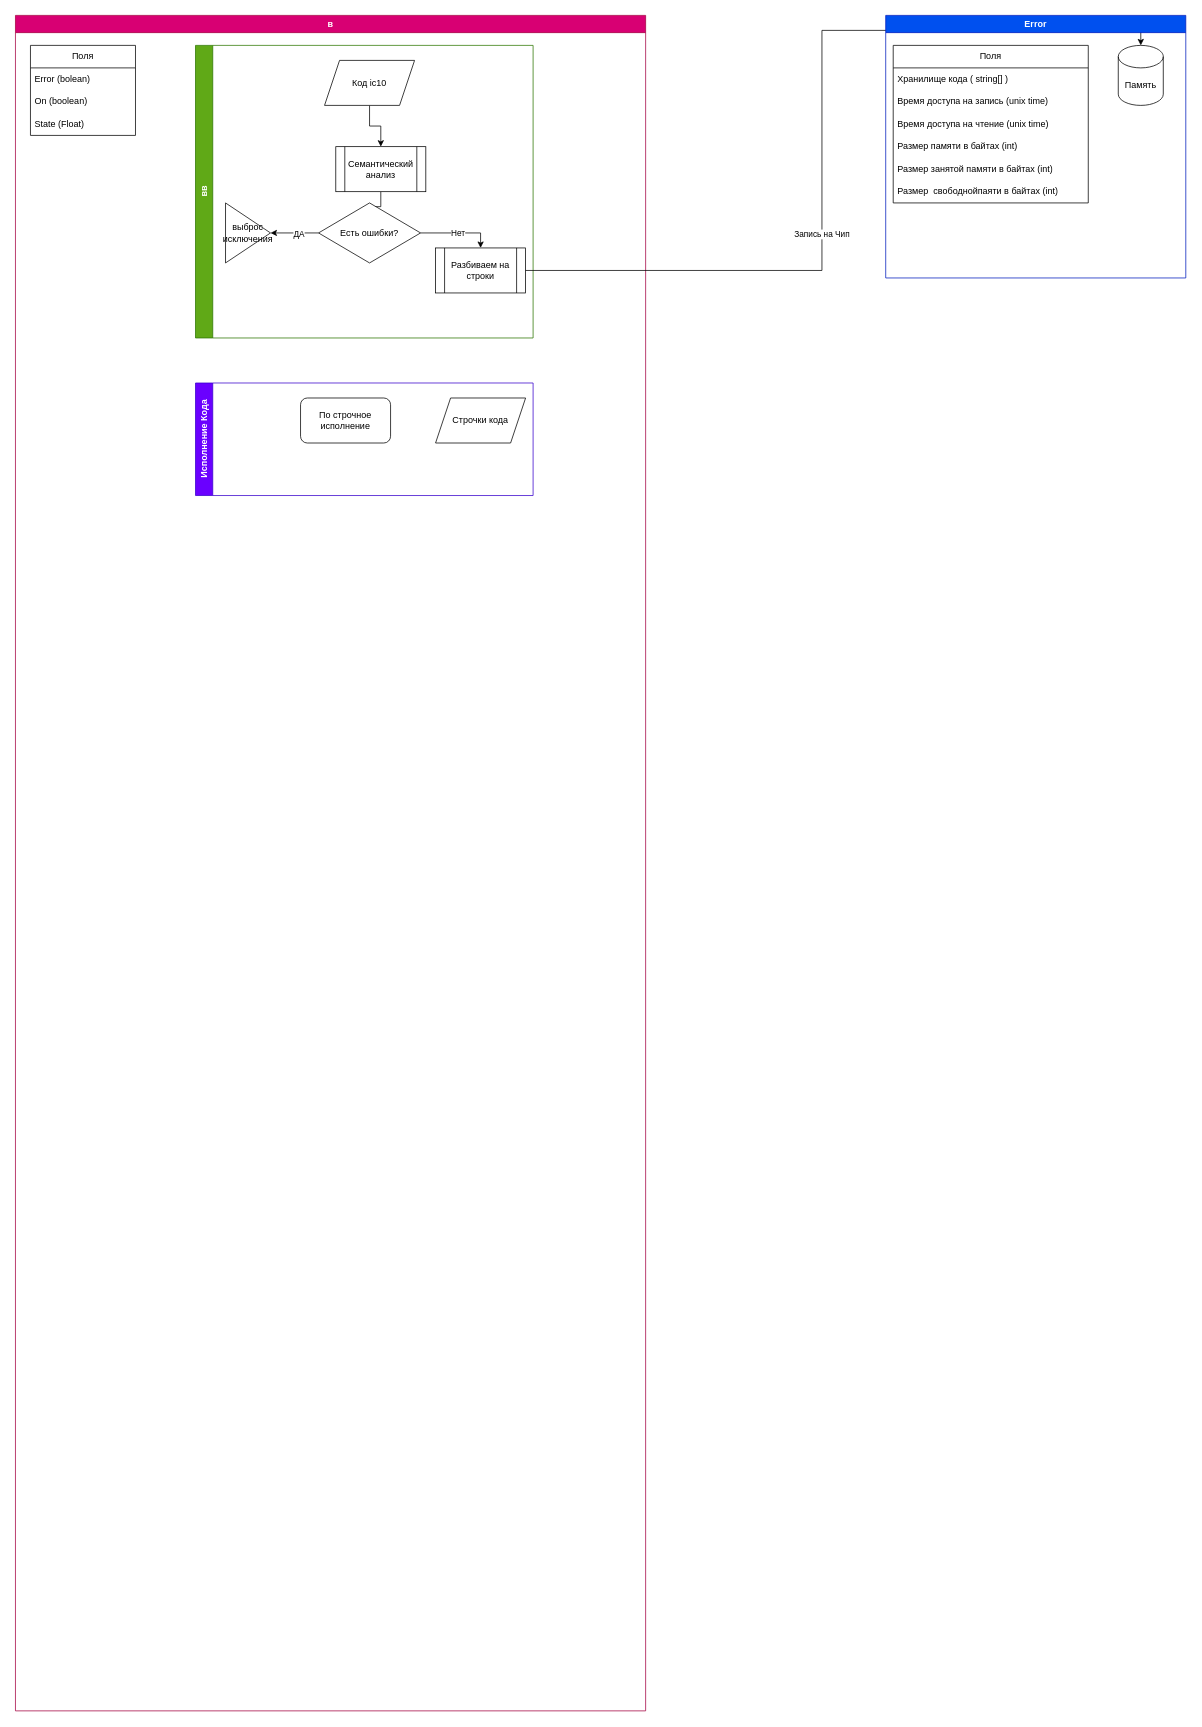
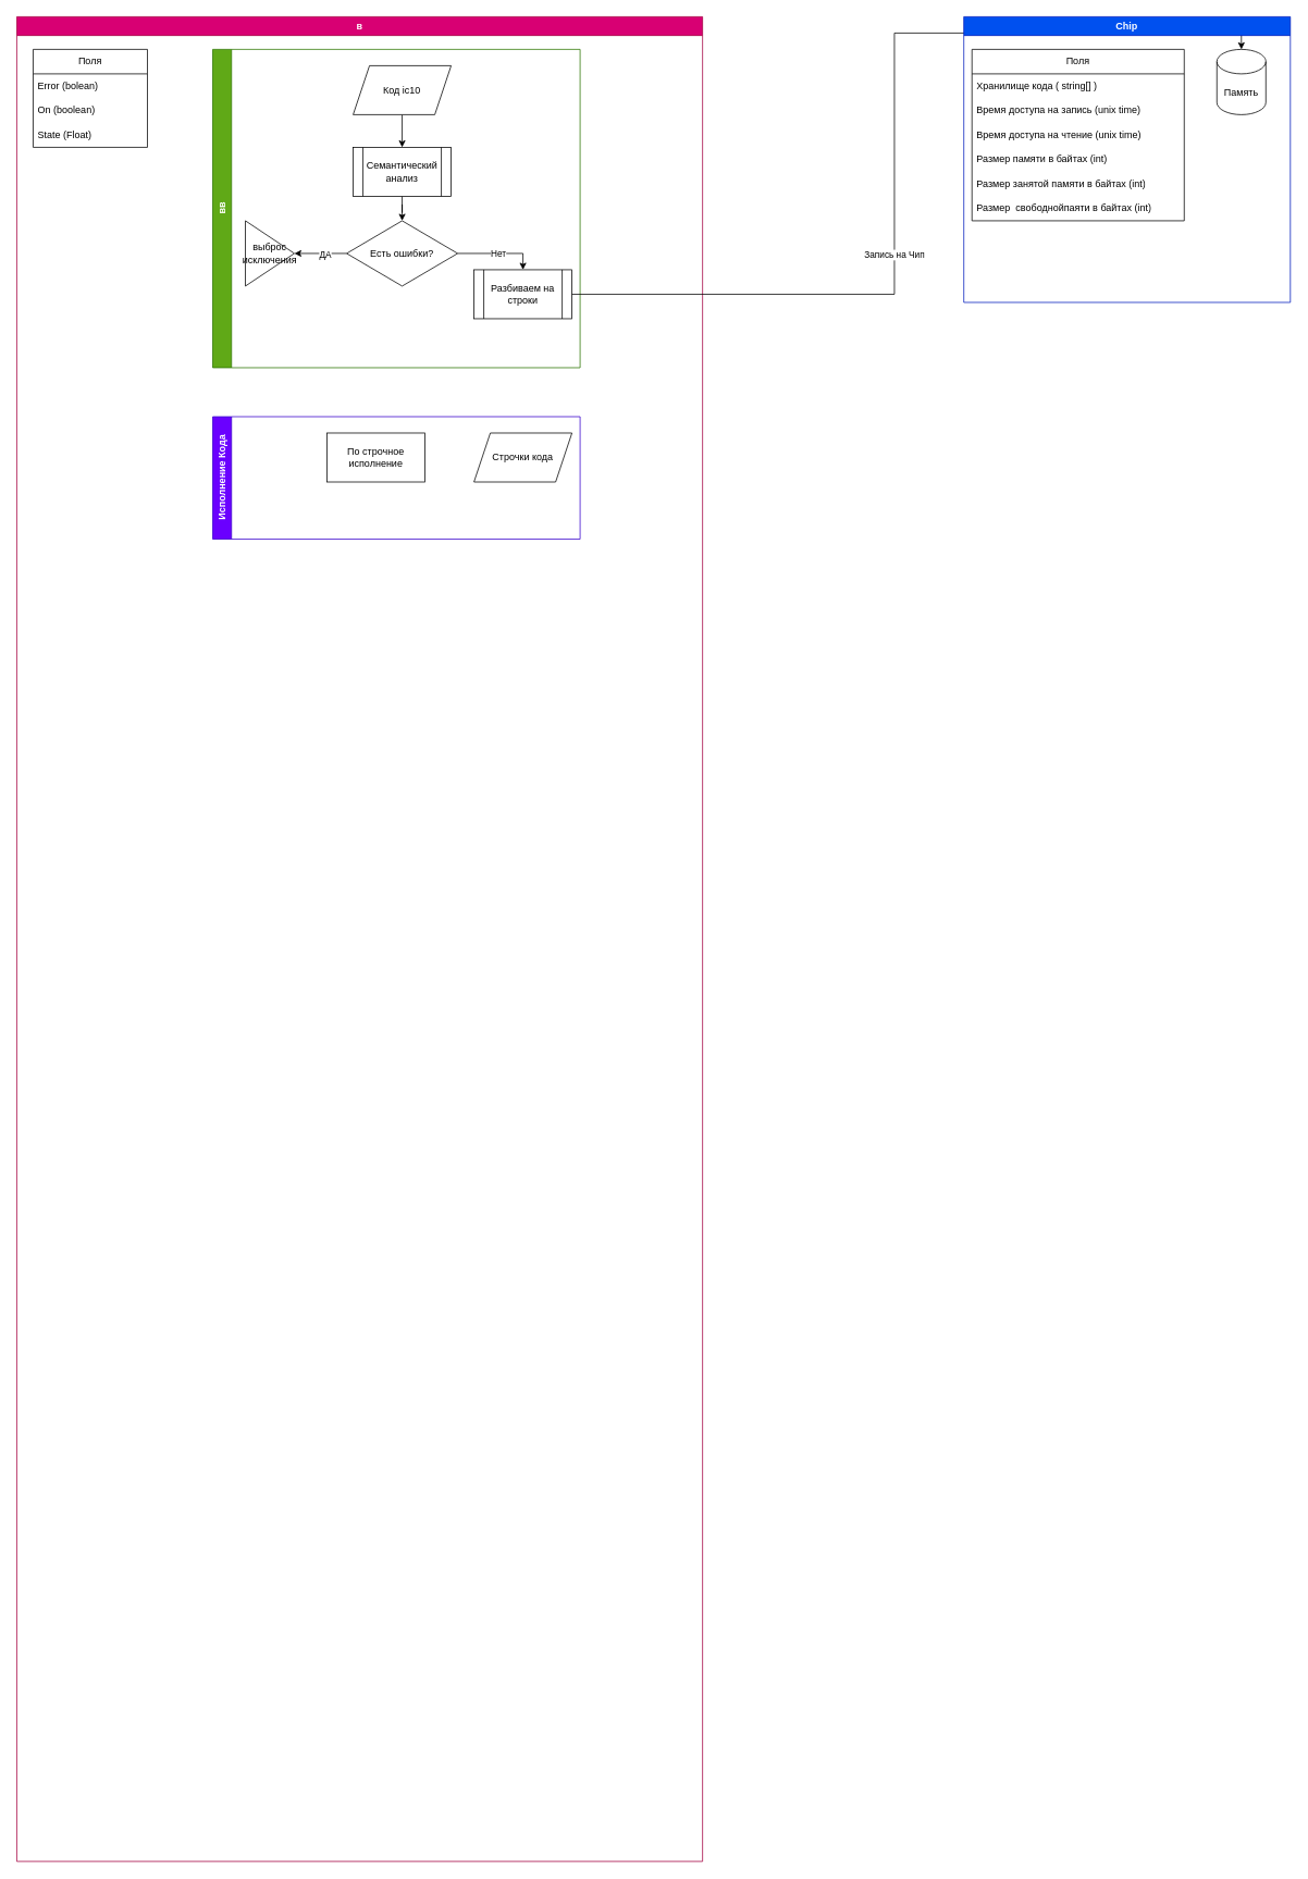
  <mxCell id="0" />
  <mxCell id="1" parent="0" />
  <mxCell id="2" value="в" style="swimlane;whiteSpace=wrap;html=1;fillColor=#d80073;fontColor=#ffffff;strokeColor=#A50040;" parent="1" vertex="1"><mxGeometry x="20" y="20" width="840" height="2260" as="geometry"><mxRectangle x="40" y="50" width="100" height="30" as="alternateBounds" /></mxGeometry></mxCell>
  <mxCell id="3" value="Поля" style="swimlane;fontStyle=0;childLayout=stackLayout;horizontal=1;startSize=30;horizontalStack=0;resizeParent=1;resizeParentMax=0;resizeLast=0;collapsible=1;marginBottom=0;whiteSpace=wrap;html=1;" parent="2" vertex="1"><mxGeometry x="20.0" y="40" width="140" height="120" as="geometry" /></mxCell>
  <mxCell id="4" value="Error (bolean)" style="text;strokeColor=none;fillColor=none;align=left;verticalAlign=middle;spacingLeft=4;spacingRight=4;overflow=hidden;points=[[0,0.5],[1,0.5]];portConstraint=eastwest;rotatable=0;whiteSpace=wrap;html=1;" parent="3" vertex="1"><mxGeometry y="30" width="140" height="30" as="geometry" /></mxCell>
  <mxCell id="5" value="On (boolean)" style="text;strokeColor=none;fillColor=none;align=left;verticalAlign=middle;spacingLeft=4;spacingRight=4;overflow=hidden;points=[[0,0.5],[1,0.5]];portConstraint=eastwest;rotatable=0;whiteSpace=wrap;html=1;" parent="3" vertex="1"><mxGeometry y="60" width="140" height="30" as="geometry" /></mxCell>
  <mxCell id="6" value="State (Float)" style="text;strokeColor=none;fillColor=none;align=left;verticalAlign=middle;spacingLeft=4;spacingRight=4;overflow=hidden;points=[[0,0.5],[1,0.5]];portConstraint=eastwest;rotatable=0;whiteSpace=wrap;html=1;" parent="3" vertex="1"><mxGeometry y="90" width="140" height="30" as="geometry" /></mxCell>
  <mxCell id="7" value="вв" style="swimlane;horizontal=0;whiteSpace=wrap;html=1;fillColor=#60a917;fontColor=#ffffff;strokeColor=#2D7600;" parent="2" vertex="1"><mxGeometry x="240" y="40" width="450" height="390" as="geometry"><mxRectangle x="240" y="40" width="40" height="150" as="alternateBounds" /></mxGeometry></mxCell>
  <mxCell id="8" value="" style="edgeStyle=orthogonalEdgeStyle;rounded=0;orthogonalLoop=1;jettySize=auto;html=1;" parent="7" source="9" target="11" edge="1"><mxGeometry relative="1" as="geometry" /></mxCell>
  <mxCell id="9" value="Код ic10" style="shape=parallelogram;perimeter=parallelogramPerimeter;whiteSpace=wrap;html=1;fixedSize=1;" parent="7" vertex="1"><mxGeometry x="172.0" y="20" width="120" height="60" as="geometry" /></mxCell>
  <mxCell id="10" value="" style="edgeStyle=orthogonalEdgeStyle;rounded=0;orthogonalLoop=1;jettySize=auto;html=1;" parent="7" source="11" target="16" edge="1"><mxGeometry relative="1" as="geometry" /></mxCell>
- <mxCell id="11" value="Семантический анализ" style="shape=process;whiteSpace=wrap;html=1;backgroundOutline=1;" parent="7" vertex="1"><mxGeometry x="187" y="135" width="120" height="60" as="geometry" /></mxCell>
+ <mxCell id="11" value="Семантический анализ" style="shape=process;whiteSpace=wrap;html=1;backgroundOutline=1;" parent="7" vertex="1"><mxGeometry x="172.0" y="120" width="120" height="60" as="geometry" /></mxCell>
  <mxCell id="12" value="" style="edgeStyle=orthogonalEdgeStyle;rounded=0;orthogonalLoop=1;jettySize=auto;html=1;" parent="7" source="16" target="17" edge="1"><mxGeometry relative="1" as="geometry" /></mxCell>
  <mxCell id="13" value="ДА" style="edgeLabel;html=1;align=center;verticalAlign=middle;resizable=0;points=[];" parent="12" vertex="1" connectable="0"><mxGeometry x="-0.159" y="1" relative="1" as="geometry"><mxPoint as="offset" /></mxGeometry></mxCell>
  <mxCell id="14" style="edgeStyle=orthogonalEdgeStyle;rounded=0;orthogonalLoop=1;jettySize=auto;html=1;entryX=0.5;entryY=0;entryDx=0;entryDy=0;" parent="7" source="16" target="18" edge="1"><mxGeometry relative="1" as="geometry" /></mxCell>
  <mxCell id="15" value="Нет" style="edgeLabel;html=1;align=center;verticalAlign=middle;resizable=0;points=[];" parent="14" vertex="1" connectable="0"><mxGeometry x="-0.015" relative="1" as="geometry"><mxPoint as="offset" /></mxGeometry></mxCell>
  <mxCell id="16" value="Есть ошибки?" style="rhombus;whiteSpace=wrap;html=1;" parent="7" vertex="1"><mxGeometry x="164.0" y="210" width="136" height="80" as="geometry" /></mxCell>
  <mxCell id="17" value="выброс исключения" style="triangle;whiteSpace=wrap;html=1;" parent="7" vertex="1"><mxGeometry x="40.0" y="210" width="60" height="80" as="geometry" /></mxCell>
  <mxCell id="18" value="Разбиваем на строки" style="shape=process;whiteSpace=wrap;html=1;backgroundOutline=1;" parent="7" vertex="1"><mxGeometry x="320.0" y="270" width="120" height="60" as="geometry" /></mxCell>
  <mxCell id="19" value="Исполнение Кода" style="swimlane;horizontal=0;whiteSpace=wrap;html=1;fillColor=#6a00ff;fontColor=#ffffff;strokeColor=#3700CC;" parent="2" vertex="1"><mxGeometry x="240" y="490" width="450" height="150" as="geometry"><mxRectangle x="240" y="490" width="40" height="130" as="alternateBounds" /></mxGeometry></mxCell>
  <mxCell id="20" value="Строчки кода" style="shape=parallelogram;perimeter=parallelogramPerimeter;whiteSpace=wrap;html=1;fixedSize=1;" parent="19" vertex="1"><mxGeometry x="320" y="20" width="120" height="60" as="geometry" /></mxCell>
- <mxCell id="21" value="По строчное исполнение" style="whiteSpace=wrap;html=1;rounded=1;" vertex="1" parent="19"><mxGeometry x="140" y="20" width="120" height="60" as="geometry" /></mxCell>
+ <mxCell id="21" value="По строчное исполнение" style="whiteSpace=wrap;html=1;" vertex="1" parent="19"><mxGeometry x="140" y="20" width="120" height="60" as="geometry" /></mxCell>
  <mxCell id="22" value="" style="edgeStyle=orthogonalEdgeStyle;rounded=0;orthogonalLoop=1;jettySize=auto;html=1;entryX=0.5;entryY=0;entryDx=0;entryDy=0;entryPerimeter=0;" parent="1" source="18" target="25" edge="1"><mxGeometry relative="1" as="geometry"><mxPoint x="1150" y="1010" as="targetPoint" /></mxGeometry></mxCell>
  <mxCell id="23" value="Запись на Чип" style="edgeLabel;html=1;align=center;verticalAlign=middle;resizable=0;points=[];" parent="22" vertex="1" connectable="0"><mxGeometry x="-0.234" y="1" relative="1" as="geometry"><mxPoint as="offset" /></mxGeometry></mxCell>
- <mxCell id="24" value="Error" style="swimlane;whiteSpace=wrap;html=1;fillColor=#0050ef;fontColor=#ffffff;strokeColor=#001DBC;" parent="1" vertex="1"><mxGeometry x="1180" y="20" width="400" height="350" as="geometry" /></mxCell>
+ <mxCell id="24" value="Chip" style="swimlane;whiteSpace=wrap;html=1;fillColor=#0050ef;fontColor=#ffffff;strokeColor=#001DBC;" parent="1" vertex="1"><mxGeometry x="1180" y="20" width="400" height="350" as="geometry" /></mxCell>
  <mxCell id="25" value="Память" style="shape=cylinder3;whiteSpace=wrap;html=1;boundedLbl=1;backgroundOutline=1;size=15;" parent="24" vertex="1"><mxGeometry x="310" y="40" width="60" height="80" as="geometry" /></mxCell>
  <mxCell id="26" value="Поля" style="swimlane;fontStyle=0;childLayout=stackLayout;horizontal=1;startSize=30;horizontalStack=0;resizeParent=1;resizeParentMax=0;resizeLast=0;collapsible=1;marginBottom=0;whiteSpace=wrap;html=1;" parent="24" vertex="1"><mxGeometry x="10" y="40" width="260" height="210" as="geometry"><mxRectangle x="10" y="40" width="60" height="30" as="alternateBounds" /></mxGeometry></mxCell>
  <mxCell id="27" value="Хранилище кода ( string[] )" style="text;strokeColor=none;fillColor=none;align=left;verticalAlign=middle;spacingLeft=4;spacingRight=4;overflow=hidden;points=[[0,0.5],[1,0.5]];portConstraint=eastwest;rotatable=0;whiteSpace=wrap;html=1;" parent="26" vertex="1"><mxGeometry y="30" width="260" height="30" as="geometry" /></mxCell>
  <mxCell id="28" value="Время доступа на запись (unix time)" style="text;strokeColor=none;fillColor=none;align=left;verticalAlign=middle;spacingLeft=4;spacingRight=4;overflow=hidden;points=[[0,0.5],[1,0.5]];portConstraint=eastwest;rotatable=0;whiteSpace=wrap;html=1;" parent="26" vertex="1"><mxGeometry y="60" width="260" height="30" as="geometry" /></mxCell>
  <mxCell id="29" value="Время доступа на чтение (unix time)" style="text;strokeColor=none;fillColor=none;align=left;verticalAlign=middle;spacingLeft=4;spacingRight=4;overflow=hidden;points=[[0,0.5],[1,0.5]];portConstraint=eastwest;rotatable=0;whiteSpace=wrap;html=1;" parent="26" vertex="1"><mxGeometry y="90" width="260" height="30" as="geometry" /></mxCell>
  <mxCell id="30" value="Размер памяти в байтах (int)" style="text;strokeColor=none;fillColor=none;align=left;verticalAlign=middle;spacingLeft=4;spacingRight=4;overflow=hidden;points=[[0,0.5],[1,0.5]];portConstraint=eastwest;rotatable=0;whiteSpace=wrap;html=1;" vertex="1" parent="26"><mxGeometry y="120" width="260" height="30" as="geometry" /></mxCell>
  <mxCell id="31" value="Размер занятой памяти в байтах (int)" style="text;strokeColor=none;fillColor=none;align=left;verticalAlign=middle;spacingLeft=4;spacingRight=4;overflow=hidden;points=[[0,0.5],[1,0.5]];portConstraint=eastwest;rotatable=0;whiteSpace=wrap;html=1;" vertex="1" parent="26"><mxGeometry y="150" width="260" height="30" as="geometry" /></mxCell>
  <mxCell id="32" value="Размер&amp;nbsp; свободнойпаяти в байтах (int)" style="text;strokeColor=none;fillColor=none;align=left;verticalAlign=middle;spacingLeft=4;spacingRight=4;overflow=hidden;points=[[0,0.5],[1,0.5]];portConstraint=eastwest;rotatable=0;whiteSpace=wrap;html=1;" vertex="1" parent="26"><mxGeometry y="180" width="260" height="30" as="geometry" /></mxCell>
